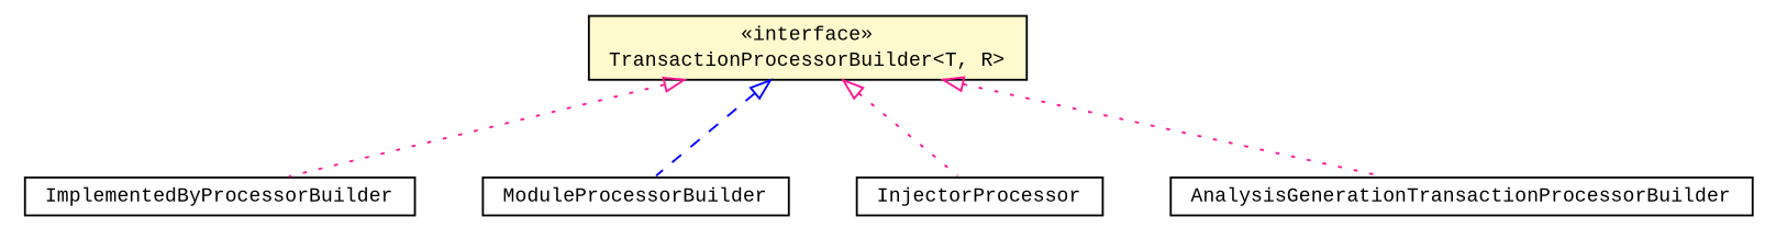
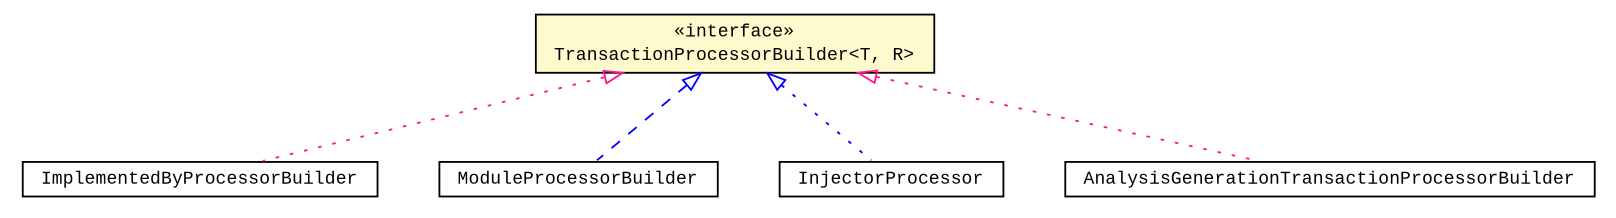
  digraph {
    fontname="Liberation Mono"
    nodesep=0.25
    ranksep=0.5
    node [fontcolor=black fontname="Liberation Mono" fontsize=10.0 shape=plaintext]
    edge [arrowtail=empty color=deeppink dir=back fontname="Liberation Mono" fontsize=10 headport=p labelfontname=Helvetica labelfontsize=10 style=dotted tailport=p]
    n1 [label=<<table title="org.androidtransfuse.processor.ImplementedByProcessorBuilder" border="0" cellborder="1" cellspacing="0" cellpadding="2" port="p" href="./ImplementedByProcessorBuilder.html"> 		<tr><td><table border="0" cellspacing="0" cellpadding="1"> <tr><td align="center" balign="center"> ImplementedByProcessorBuilder </td></tr> 		</table></td></tr> 		</table>>]
    n2 [label=<<table title="org.androidtransfuse.processor.ModuleProcessorBuilder" border="0" cellborder="1" cellspacing="0" cellpadding="2" port="p" href="./ModuleProcessorBuilder.html"> 		<tr><td><table border="0" cellspacing="0" cellpadding="1"> <tr><td align="center" balign="center"> ModuleProcessorBuilder </td></tr> 		</table></td></tr> 		</table>>]
    n3 [label=<<table title="org.androidtransfuse.processor.TransactionProcessorBuilder" border="0" cellborder="1" cellspacing="0" cellpadding="2" port="p" bgcolor="lemonChiffon" href="./TransactionProcessorBuilder.html"> 		<tr><td><table border="0" cellspacing="0" cellpadding="1"> <tr><td align="center" balign="center"> &#171;interface&#187; </td></tr> <tr><td align="center" balign="center"> TransactionProcessorBuilder&lt;T, R&gt; </td></tr> 		</table></td></tr> 		</table>>]
    n4 [label=<<table title="org.androidtransfuse.processor.InjectorProcessor" border="0" cellborder="1" cellspacing="0" cellpadding="2" port="p" href="./InjectorProcessor.html"> 		<tr><td><table border="0" cellspacing="0" cellpadding="1"> <tr><td align="center" balign="center"> InjectorProcessor </td></tr> 		</table></td></tr> 		</table>>]
    n5 [label=<<table title="org.androidtransfuse.processor.AnalysisGenerationTransactionProcessorBuilder" border="0" cellborder="1" cellspacing="0" cellpadding="2" port="p" href="./AnalysisGenerationTransactionProcessorBuilder.html"> 		<tr><td><table border="0" cellspacing="0" cellpadding="1"> <tr><td align="center" balign="center"> AnalysisGenerationTransactionProcessorBuilder </td></tr> 		</table></td></tr> 		</table>>]
    n3 -> n1
    n3 -> n2 [color=blue style=dashed]
-   n3 -> n4
+   n3 -> n4 [color=blue]
    n3 -> n5
  }
